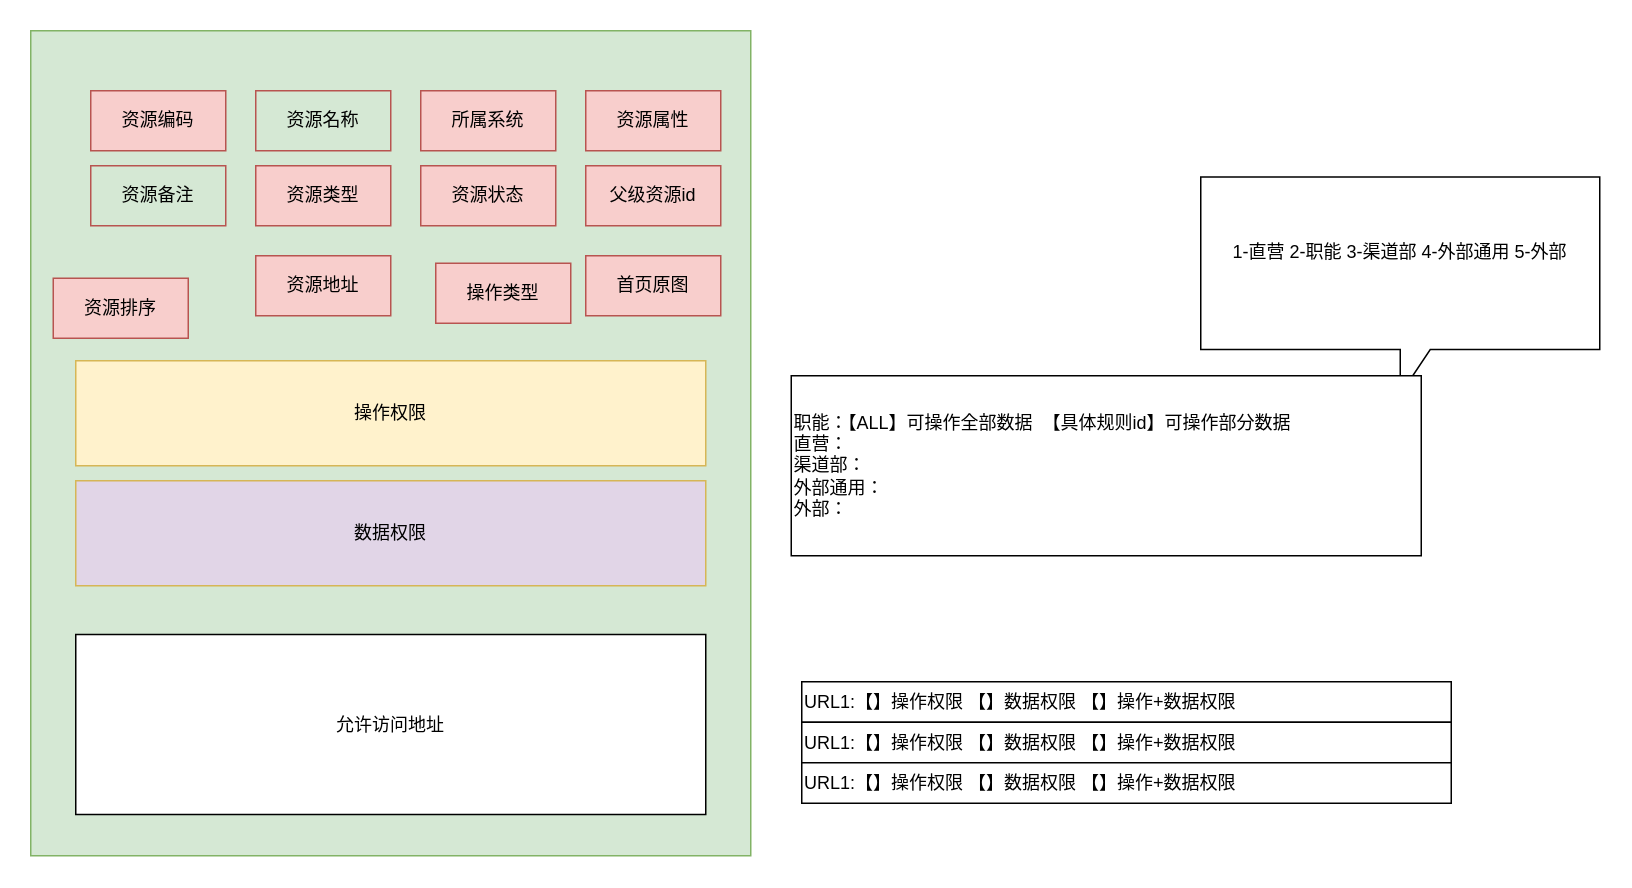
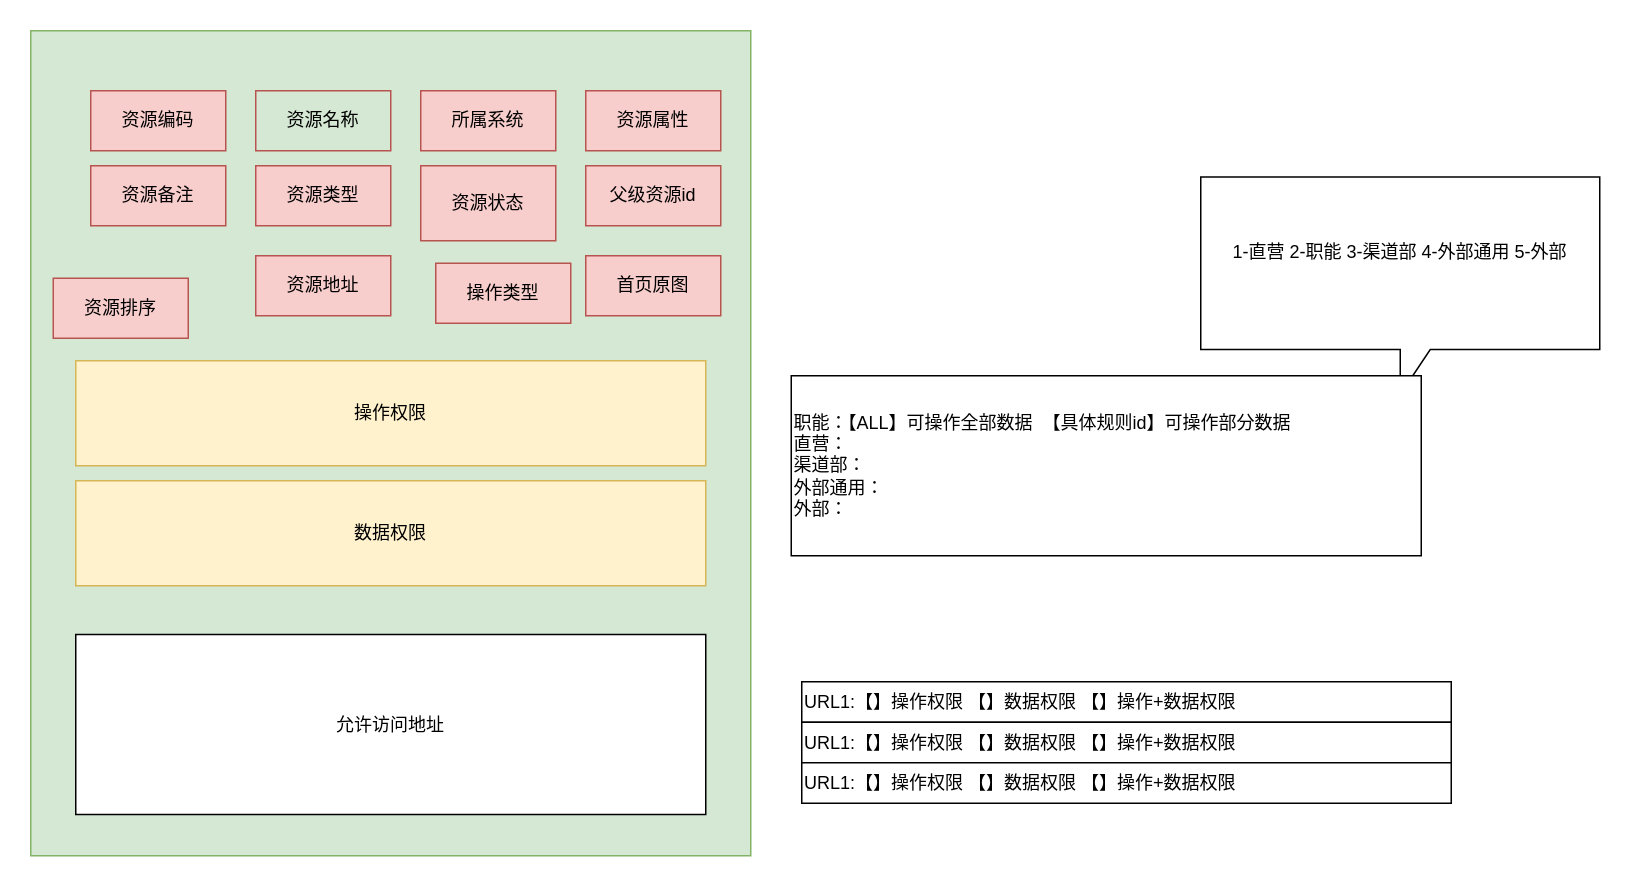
  <mxCell id="0" />
  <mxCell id="1" parent="0" />
  <mxCell id="2" value="" style="rounded=0;whiteSpace=wrap;html=1;fillColor=#d5e8d4;strokeColor=#82b366;" vertex="1" parent="1"><mxGeometry x="20" y="20" width="480" height="550" as="geometry" /></mxCell>
  <mxCell id="3" value="资源编码" style="rounded=0;whiteSpace=wrap;html=1;fillColor=#f8cecc;strokeColor=#b85450;" vertex="1" parent="1"><mxGeometry x="60" y="60" width="90" height="40" as="geometry" /></mxCell>
  <mxCell id="4" value="资源名称" style="rounded=0;whiteSpace=wrap;html=1;fillColor=#d5e8d4;strokeColor=#b85450;" vertex="1" parent="1"><mxGeometry x="170" y="60" width="90" height="40" as="geometry" /></mxCell>
  <mxCell id="5" value="所属系统" style="rounded=0;whiteSpace=wrap;html=1;fillColor=#f8cecc;strokeColor=#b85450;" vertex="1" parent="1"><mxGeometry x="280" y="60" width="90" height="40" as="geometry" /></mxCell>
  <mxCell id="6" value="资源属性" style="rounded=0;whiteSpace=wrap;html=1;fillColor=#f8cecc;strokeColor=#b85450;" vertex="1" parent="1"><mxGeometry x="390" y="60" width="90" height="40" as="geometry" /></mxCell>
- <mxCell id="7" value="资源备注" style="rounded=0;whiteSpace=wrap;html=1;fillColor=#d5e8d4;strokeColor=#b85450;" vertex="1" parent="1"><mxGeometry x="60" y="110" width="90" height="40" as="geometry" /></mxCell>
+ <mxCell id="7" value="资源备注" style="rounded=0;whiteSpace=wrap;html=1;fillColor=#f8cecc;strokeColor=#b85450;" vertex="1" parent="1"><mxGeometry x="60" y="110" width="90" height="40" as="geometry" /></mxCell>
  <mxCell id="8" value="资源类型" style="rounded=0;whiteSpace=wrap;html=1;fillColor=#f8cecc;strokeColor=#b85450;" vertex="1" parent="1"><mxGeometry x="170" y="110" width="90" height="40" as="geometry" /></mxCell>
- <mxCell id="9" value="资源状态" style="rounded=0;whiteSpace=wrap;html=1;fillColor=#f8cecc;strokeColor=#b85450;" vertex="1" parent="1"><mxGeometry x="280" y="110" width="90" height="40" as="geometry" /></mxCell>
+ <mxCell id="9" value="资源状态" style="rounded=0;whiteSpace=wrap;html=1;fillColor=#f8cecc;strokeColor=#b85450;" vertex="1" parent="1"><mxGeometry x="280" y="110" width="90" height="50" as="geometry" /></mxCell>
  <mxCell id="10" value="父级资源id" style="rounded=0;whiteSpace=wrap;html=1;fillColor=#f8cecc;strokeColor=#b85450;" vertex="1" parent="1"><mxGeometry x="390" y="110" width="90" height="40" as="geometry" /></mxCell>
  <mxCell id="11" value="资源排序" style="rounded=0;whiteSpace=wrap;html=1;fillColor=#f8cecc;strokeColor=#b85450;" vertex="1" parent="1"><mxGeometry x="35" y="185" width="90" height="40" as="geometry" /></mxCell>
  <mxCell id="12" value="资源地址" style="rounded=0;whiteSpace=wrap;html=1;fillColor=#f8cecc;strokeColor=#b85450;" vertex="1" parent="1"><mxGeometry x="170" y="170" width="90" height="40" as="geometry" /></mxCell>
  <mxCell id="13" value="操作类型" style="rounded=0;whiteSpace=wrap;html=1;fillColor=#f8cecc;strokeColor=#b85450;" vertex="1" parent="1"><mxGeometry x="290" y="175" width="90" height="40" as="geometry" /></mxCell>
  <mxCell id="14" value="首页原图" style="rounded=0;whiteSpace=wrap;html=1;fillColor=#f8cecc;strokeColor=#b85450;" vertex="1" parent="1"><mxGeometry x="390" y="170" width="90" height="40" as="geometry" /></mxCell>
  <mxCell id="15" value="操作权限" style="rounded=0;whiteSpace=wrap;html=1;fillColor=#fff2cc;strokeColor=#d6b656;" vertex="1" parent="1"><mxGeometry x="50" y="240" width="420" height="70" as="geometry" /></mxCell>
- <mxCell id="16" value="数据权限" style="rounded=0;whiteSpace=wrap;html=1;fillColor=#e1d5e7;strokeColor=#d6b656;" vertex="1" parent="1"><mxGeometry x="50" y="320" width="420" height="70" as="geometry" /></mxCell>
+ <mxCell id="16" value="数据权限" style="rounded=0;whiteSpace=wrap;html=1;fillColor=#fff2cc;strokeColor=#d6b656;" vertex="1" parent="1"><mxGeometry x="50" y="320" width="420" height="70" as="geometry" /></mxCell>
  <mxCell id="17" value="1-直营 2-职能 3-渠道部 4-外部通用 5-外部&lt;br&gt;&lt;br&gt;" style="shape=callout;whiteSpace=wrap;html=1;perimeter=calloutPerimeter;" vertex="1" parent="1"><mxGeometry x="800" y="117.5" width="266" height="145" as="geometry" /></mxCell>
  <mxCell id="18" value="职能：【ALL】可操作全部数据&amp;nbsp; 【具体规则id】可操作部分数据&amp;nbsp;&lt;br&gt;直营：&lt;br&gt;渠道部：&lt;br&gt;外部通用：&lt;br&gt;&lt;div style=&quot;&quot;&gt;&lt;span style=&quot;background-color: initial;&quot;&gt;外部：&lt;/span&gt;&lt;/div&gt;" style="rounded=0;whiteSpace=wrap;html=1;align=left;" vertex="1" parent="1"><mxGeometry x="527" y="250" width="420" height="120" as="geometry" /></mxCell>
  <mxCell id="19" value="允许访问地址" style="rounded=0;whiteSpace=wrap;html=1;" vertex="1" parent="1"><mxGeometry x="50" y="422.5" width="420" height="120" as="geometry" /></mxCell>
  <mxCell id="20" value="URL1:【】操作权限 【】数据权限 【】操作+数据权限" style="rounded=0;whiteSpace=wrap;html=1;align=left;" vertex="1" parent="1"><mxGeometry x="534" y="454" width="433" height="27" as="geometry" /></mxCell>
  <mxCell id="21" value="URL1:【】操作权限 【】数据权限 【】操作+数据权限" style="rounded=0;whiteSpace=wrap;html=1;align=left;" vertex="1" parent="1"><mxGeometry x="534" y="481" width="433" height="27" as="geometry" /></mxCell>
  <mxCell id="22" value="URL1:【】操作权限 【】数据权限 【】操作+数据权限" style="rounded=0;whiteSpace=wrap;html=1;align=left;" vertex="1" parent="1"><mxGeometry x="534" y="508" width="433" height="27" as="geometry" /></mxCell>
